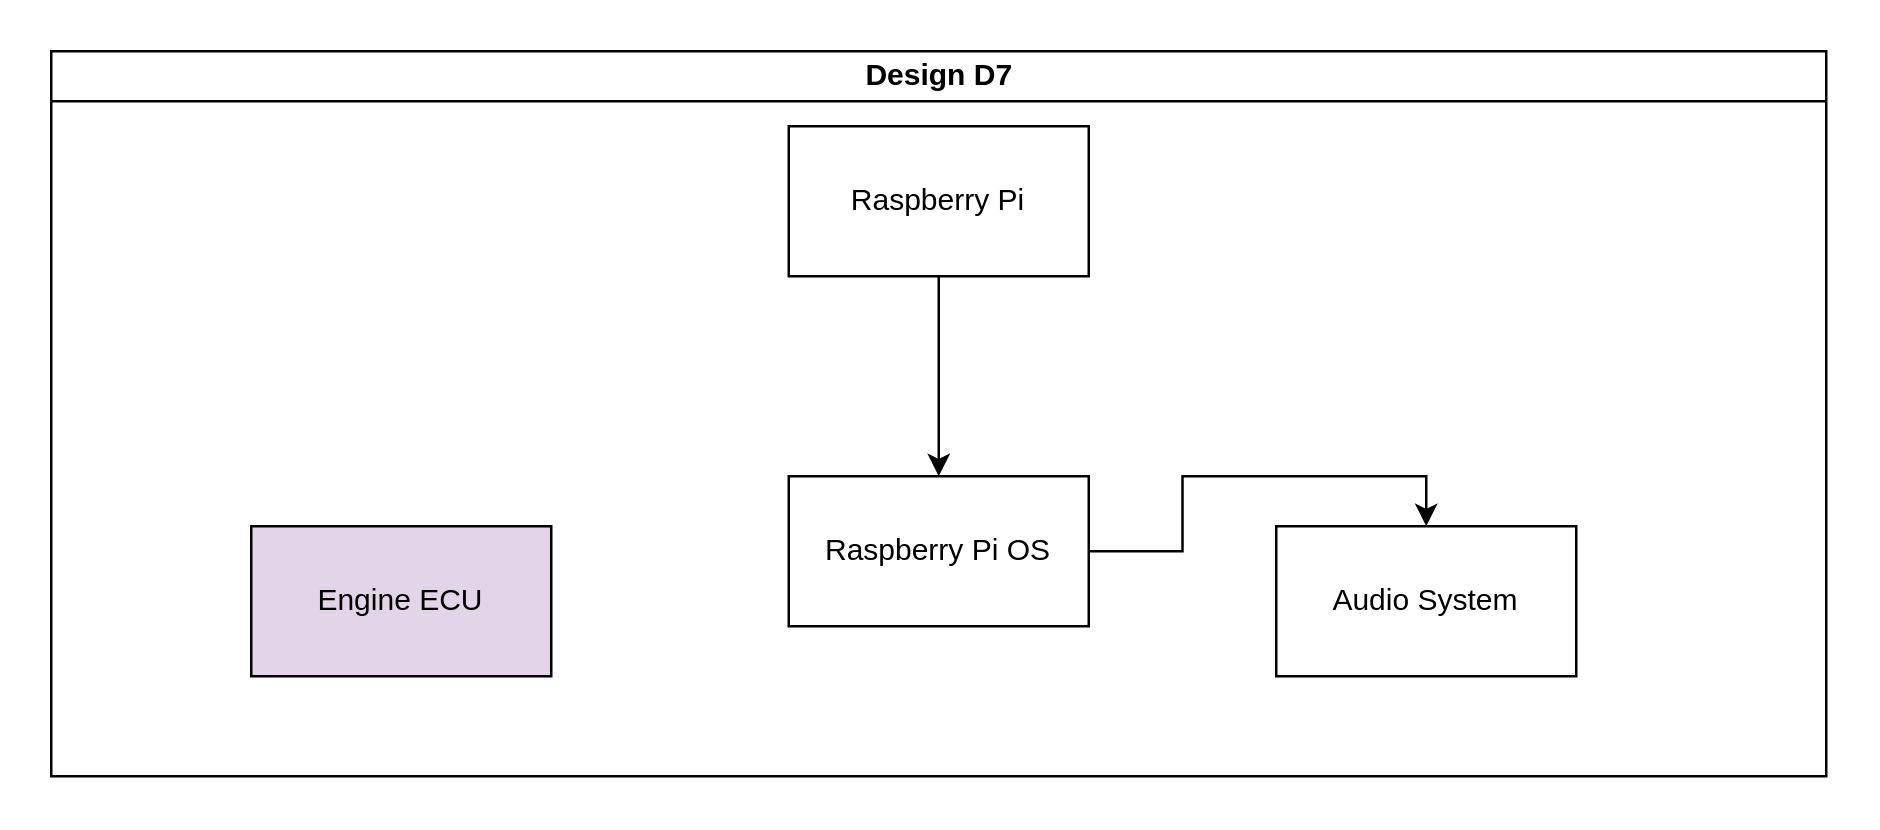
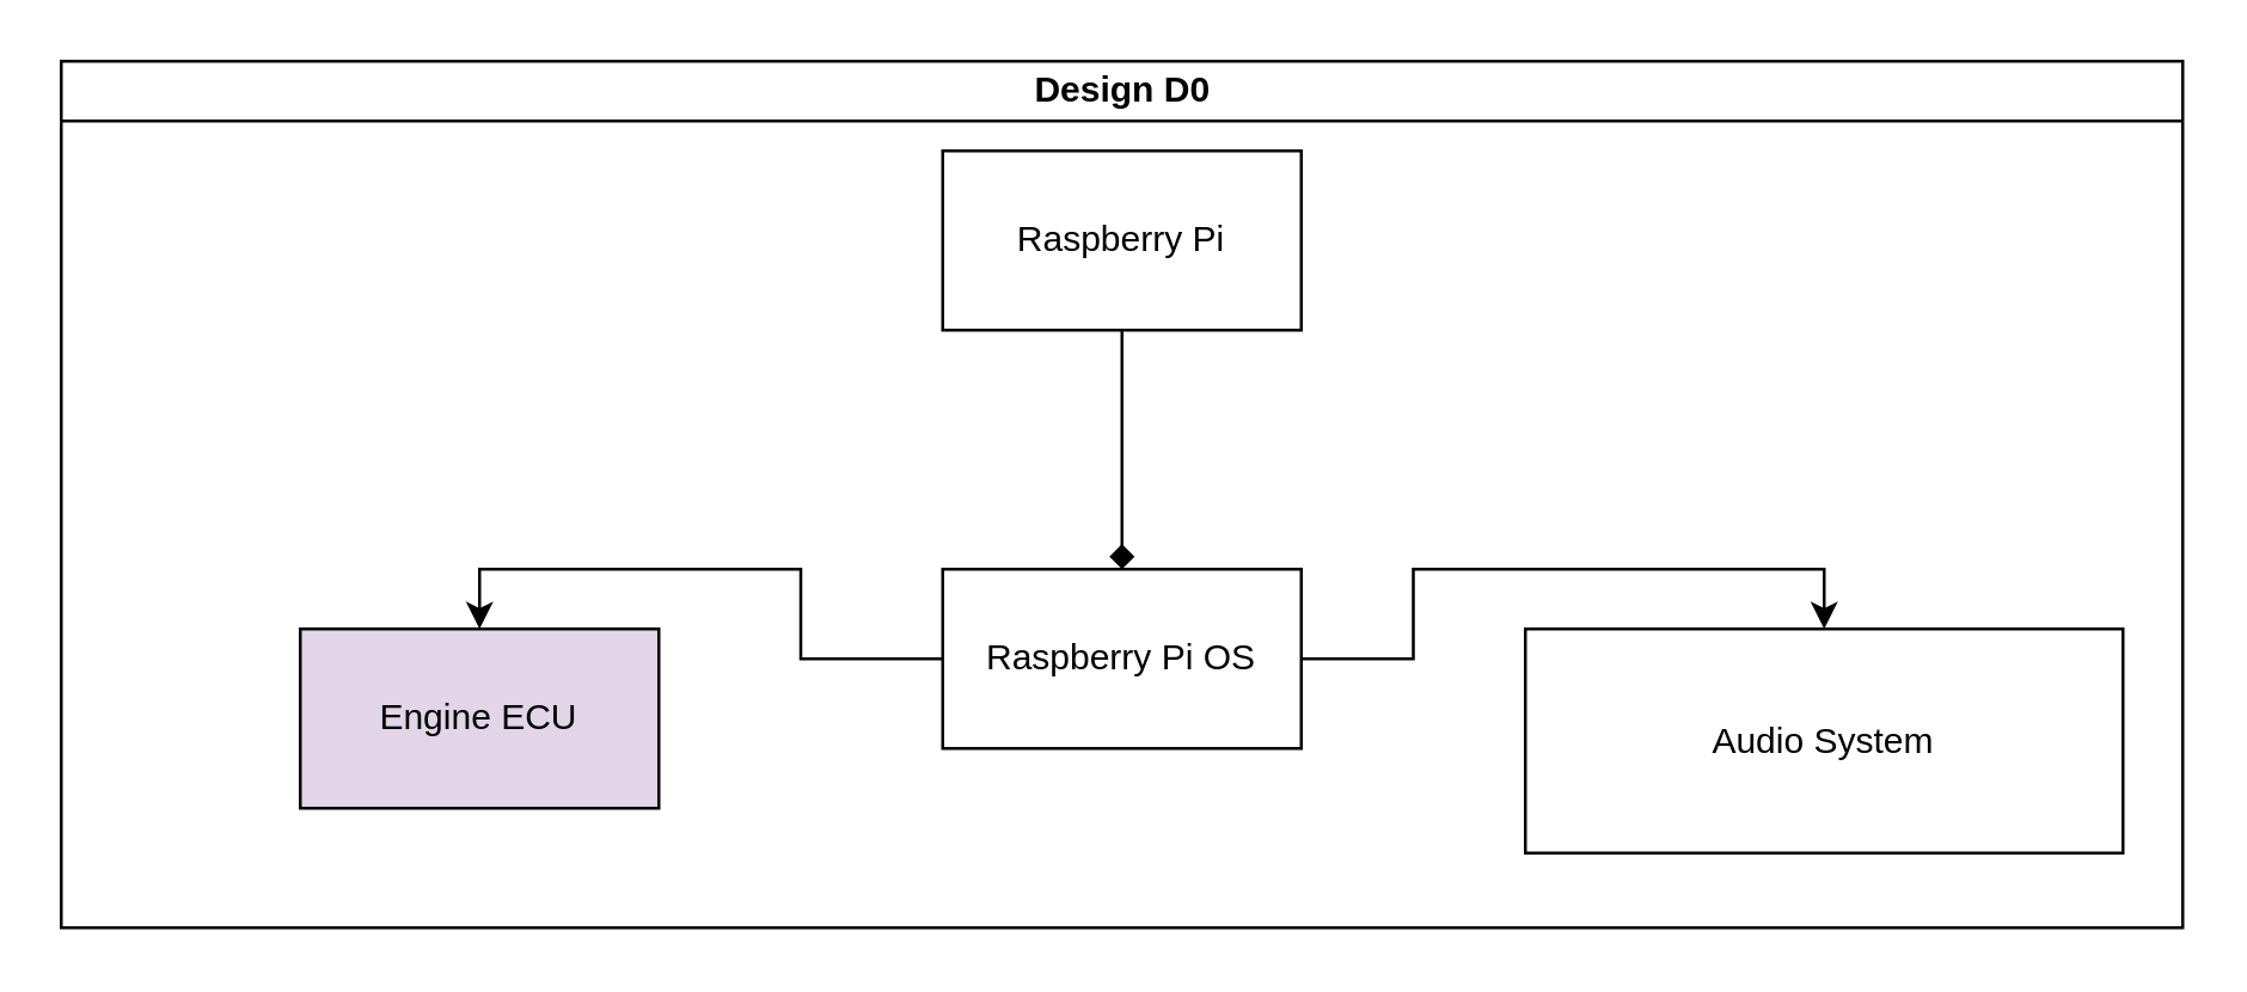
  <mxCell id="0" />
  <mxCell id="1" parent="0" />
- <mxCell id="2" value="Design D7" style="swimlane;html=1;startSize=20;horizontal=1;containerType=tree;glass=0;" parent="1" vertex="1"><mxGeometry x="20" y="20" width="710" height="290" as="geometry" /></mxCell>
+ <mxCell id="2" value="Design D0" style="swimlane;html=1;startSize=20;horizontal=1;containerType=tree;glass=0;" parent="1" vertex="1"><mxGeometry x="20" y="20" width="710" height="290" as="geometry" /></mxCell>
+ <mxCell id="3" style="edgeStyle=orthogonalEdgeStyle;rounded=0;orthogonalLoop=1;jettySize=auto;html=1;entryX=0.5;entryY=0;entryDx=0;entryDy=0;" edge="1" parent="2" source="5" target="6"><mxGeometry relative="1" as="geometry" /></mxCell>
  <mxCell id="4" style="edgeStyle=orthogonalEdgeStyle;rounded=0;orthogonalLoop=1;jettySize=auto;html=1;entryX=0.5;entryY=0;entryDx=0;entryDy=0;" edge="1" parent="2" source="5" target="7"><mxGeometry relative="1" as="geometry" /></mxCell>
  <mxCell id="5" value="Raspberry Pi OS" style="rounded=0;whiteSpace=wrap;html=1;" vertex="1" parent="2"><mxGeometry x="295" y="170" width="120" height="60" as="geometry" /></mxCell>
  <mxCell id="6" value="Engine ECU" style="rounded=0;whiteSpace=wrap;html=1;fillColor=#e1d5e7;" vertex="1" parent="2"><mxGeometry x="80" y="190" width="120" height="60" as="geometry" /></mxCell>
- <mxCell id="7" value="Audio System" style="rounded=0;whiteSpace=wrap;html=1;" vertex="1" parent="2"><mxGeometry x="490" y="190" width="120" height="60" as="geometry" /></mxCell>
- <mxCell id="8" style="edgeStyle=orthogonalEdgeStyle;rounded=0;orthogonalLoop=1;jettySize=auto;html=1;entryX=0.5;entryY=0;entryDx=0;entryDy=0;" edge="1" parent="2" source="9" target="5"><mxGeometry relative="1" as="geometry" /></mxCell>
+ <mxCell id="7" value="Audio System" style="rounded=0;whiteSpace=wrap;html=1;" vertex="1" parent="2"><mxGeometry x="490" y="190" width="200" height="75" as="geometry" /></mxCell>
+ <mxCell id="8" style="edgeStyle=orthogonalEdgeStyle;rounded=0;orthogonalLoop=1;jettySize=auto;html=1;entryX=0.5;entryY=0;entryDx=0;entryDy=0;endArrow=diamond;" edge="1" parent="2" source="9" target="5"><mxGeometry relative="1" as="geometry" /></mxCell>
  <mxCell id="9" value="Raspberry Pi" style="rounded=0;whiteSpace=wrap;html=1;" vertex="1" parent="2"><mxGeometry x="295" y="30" width="120" height="60" as="geometry" /></mxCell>
